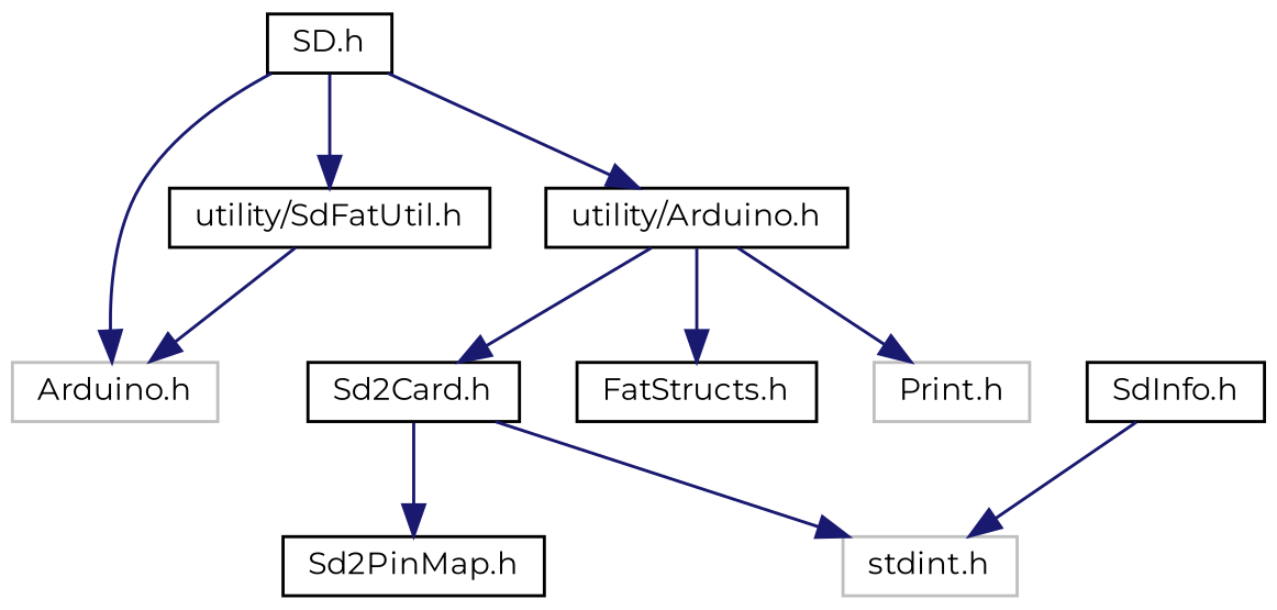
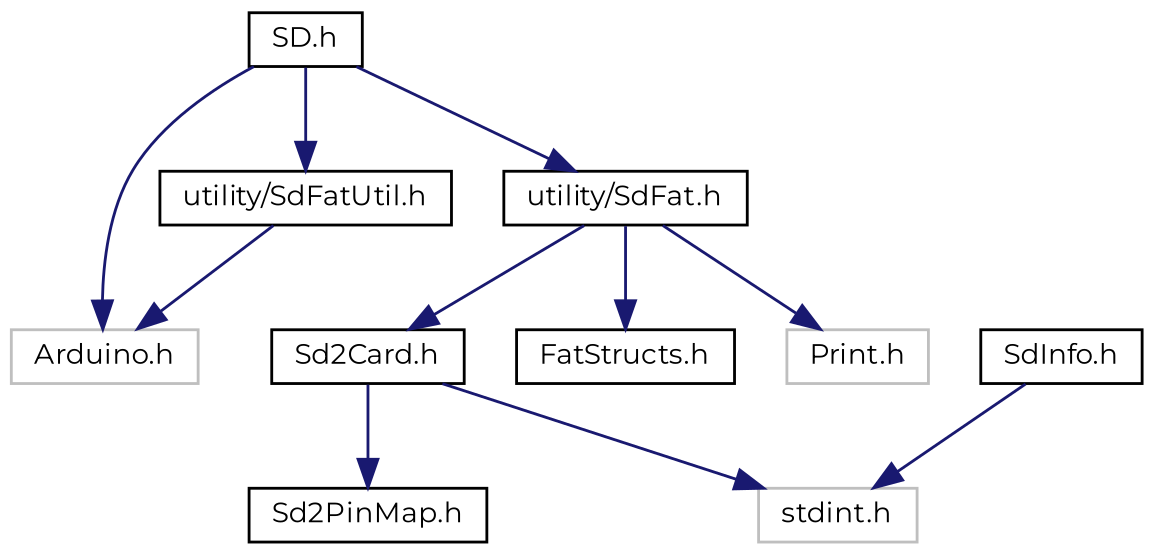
  digraph {
    fontname=Montserrat
    node [color=black fillcolor=white fontname=Montserrat fontsize=10 shape=record style=filled]
    edge [color=midnightblue fontname=Montserrat fontsize=10 labelfontname=Helvetica labelfontsize=10 style=solid]
    n1 [height=0.2 label="SD.h" width=0.4]
    n2 [color=grey75 height=0.2 label="Arduino.h" width=0.4]
-   n3 [height=0.2 label="utility/Arduino.h" width=0.4]
+   n3 [height=0.2 label="utility/SdFat.h" width=0.4]
    n4 [height=0.2 label="utility/SdFatUtil.h" width=0.4]
    n5 [height=0.2 label="Sd2Card.h" width=0.4]
    n6 [height=0.2 label="FatStructs.h" width=0.4]
    n7 [color=grey75 height=0.2 label="Print.h" width=0.4]
    n8 [height=0.2 label="Sd2PinMap.h" width=0.4]
    n9 [color=grey75 height=0.2 label="stdint.h" width=0.4]
    n10 [height=0.2 label="SdInfo.h" width=0.4]
    n1 -> n2
    n1 -> n3
    n1 -> n4
    n3 -> n5
    n3 -> n6
    n3 -> n7
    n4 -> n2
    n5 -> n8
    n5 -> n9
    n10 -> n9
  }
